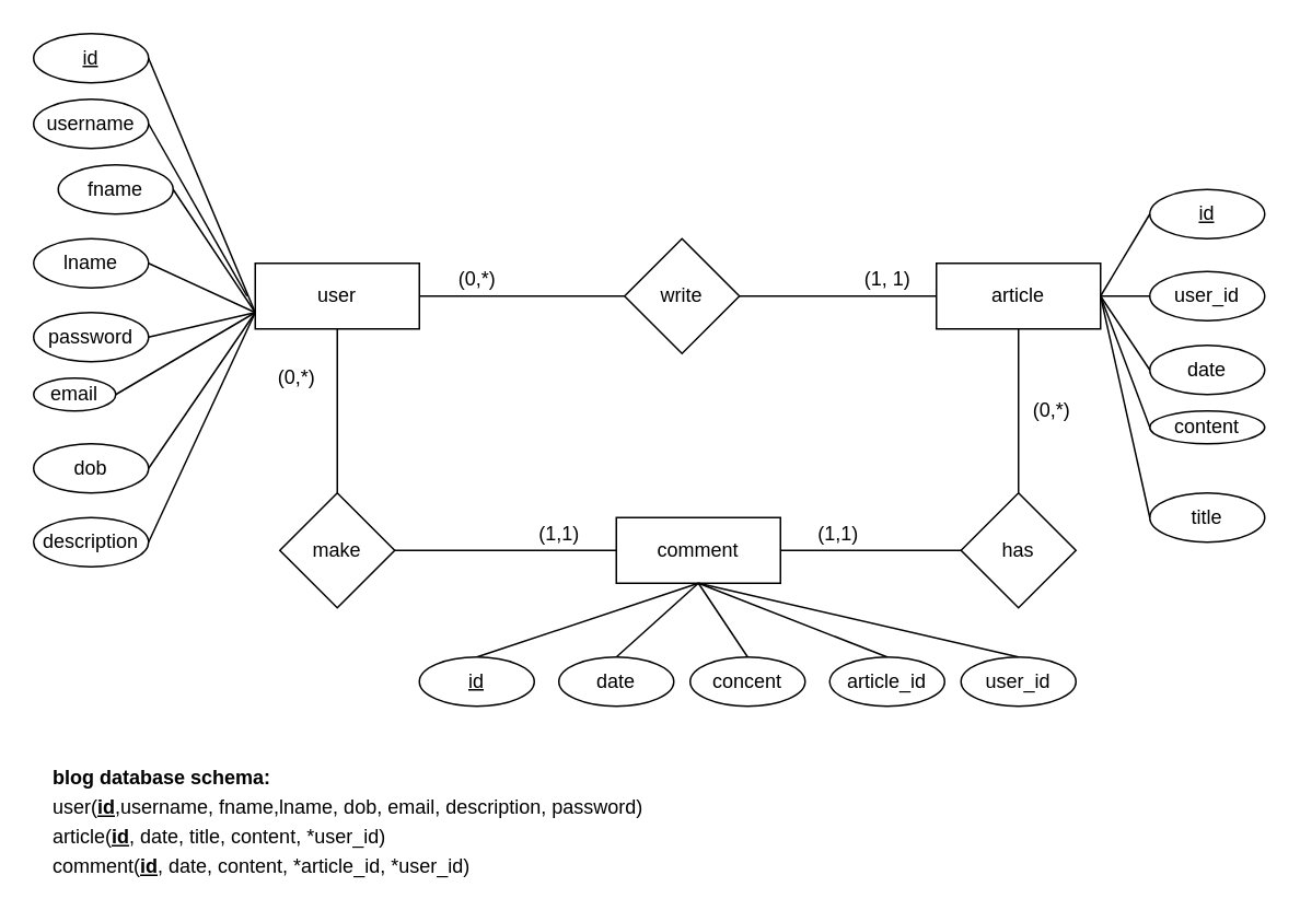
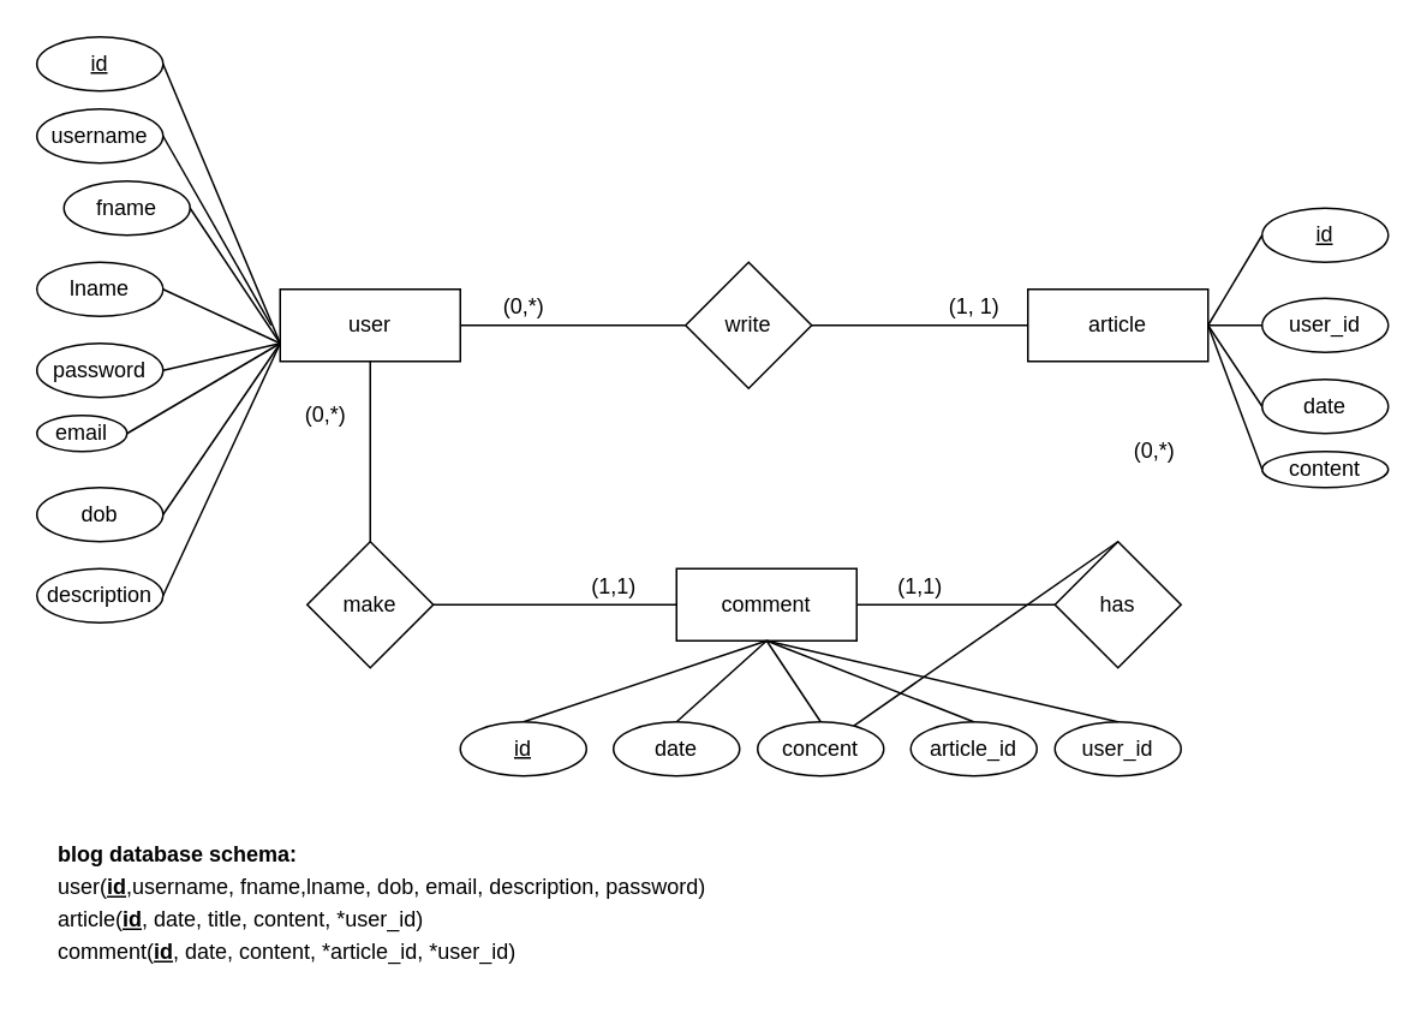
  <mxCell id="0" />
  <mxCell id="1" parent="0" />
  <mxCell id="2" value="user" style="whiteSpace=wrap;html=1;align=center;" parent="1" vertex="1"><mxGeometry x="155" y="160" width="100" height="40" as="geometry" /></mxCell>
  <mxCell id="3" value="comment" style="whiteSpace=wrap;html=1;align=center;" parent="1" vertex="1"><mxGeometry x="375" y="315" width="100" height="40" as="geometry" /></mxCell>
  <mxCell id="4" value="article" style="whiteSpace=wrap;html=1;align=center;" parent="1" vertex="1"><mxGeometry x="570" y="160" width="100" height="40" as="geometry" /></mxCell>
  <mxCell id="5" value="write" style="shape=rhombus;perimeter=rhombusPerimeter;whiteSpace=wrap;html=1;align=center;" parent="1" vertex="1"><mxGeometry x="380" y="145" width="70" height="70" as="geometry" /></mxCell>
  <mxCell id="6" value="has" style="shape=rhombus;perimeter=rhombusPerimeter;whiteSpace=wrap;html=1;align=center;" parent="1" vertex="1"><mxGeometry x="585" y="300" width="70" height="70" as="geometry" /></mxCell>
  <mxCell id="7" value="make" style="shape=rhombus;perimeter=rhombusPerimeter;whiteSpace=wrap;html=1;align=center;" parent="1" vertex="1"><mxGeometry x="170" y="300" width="70" height="70" as="geometry" /></mxCell>
  <mxCell id="8" value="" style="endArrow=none;html=1;exitX=1;exitY=0.5;exitDx=0;exitDy=0;entryX=0;entryY=0.5;entryDx=0;entryDy=0;" parent="1" source="2" target="5" edge="1"><mxGeometry width="50" height="50" relative="1" as="geometry"><mxPoint x="510" y="320" as="sourcePoint" /><mxPoint x="560" y="270" as="targetPoint" /></mxGeometry></mxCell>
  <mxCell id="9" value="" style="endArrow=none;html=1;exitX=1;exitY=0.5;exitDx=0;exitDy=0;entryX=0;entryY=0.5;entryDx=0;entryDy=0;" parent="1" source="5" target="4" edge="1"><mxGeometry width="50" height="50" relative="1" as="geometry"><mxPoint x="510" y="320" as="sourcePoint" /><mxPoint x="560" y="270" as="targetPoint" /></mxGeometry></mxCell>
  <mxCell id="10" value="" style="endArrow=none;html=1;exitX=0.5;exitY=1;exitDx=0;exitDy=0;entryX=0.5;entryY=0;entryDx=0;entryDy=0;" parent="1" source="2" target="7" edge="1"><mxGeometry width="50" height="50" relative="1" as="geometry"><mxPoint x="510" y="320" as="sourcePoint" /><mxPoint x="560" y="270" as="targetPoint" /></mxGeometry></mxCell>
  <mxCell id="11" value="" style="endArrow=none;html=1;exitX=1;exitY=0.5;exitDx=0;exitDy=0;entryX=0;entryY=0.5;entryDx=0;entryDy=0;" parent="1" source="7" target="3" edge="1"><mxGeometry width="50" height="50" relative="1" as="geometry"><mxPoint x="510" y="320" as="sourcePoint" /><mxPoint x="560" y="270" as="targetPoint" /></mxGeometry></mxCell>
  <mxCell id="12" value="" style="endArrow=none;html=1;exitX=1;exitY=0.5;exitDx=0;exitDy=0;entryX=0;entryY=0.5;entryDx=0;entryDy=0;" parent="1" source="3" target="6" edge="1"><mxGeometry width="50" height="50" relative="1" as="geometry"><mxPoint x="510" y="320" as="sourcePoint" /><mxPoint x="560" y="270" as="targetPoint" /></mxGeometry></mxCell>
- <mxCell id="13" value="" style="endArrow=none;html=1;entryX=0.5;entryY=1;entryDx=0;entryDy=0;exitX=0.5;exitY=0;exitDx=0;exitDy=0;" parent="1" source="6" target="4" edge="1"><mxGeometry width="50" height="50" relative="1" as="geometry"><mxPoint x="510" y="320" as="sourcePoint" /><mxPoint x="560" y="270" as="targetPoint" /></mxGeometry></mxCell>
+ <mxCell id="13" value="" style="endArrow=none;html=1;exitX=0.5;exitY=0;exitDx=0;exitDy=0;" parent="1" source="6" target="54" edge="1"><mxGeometry width="50" height="50" relative="1" as="geometry"><mxPoint x="510" y="320" as="sourcePoint" /><mxPoint x="560" y="270" as="targetPoint" /></mxGeometry></mxCell>
  <mxCell id="14" value="(1, 1)" style="text;html=1;align=center;verticalAlign=middle;resizable=0;points=[];autosize=1;" parent="1" vertex="1"><mxGeometry x="520" y="160" width="40" height="20" as="geometry" /></mxCell>
  <mxCell id="15" value="(0,*)" style="text;html=1;align=center;verticalAlign=middle;resizable=0;points=[];autosize=1;" parent="1" vertex="1"><mxGeometry x="270" y="160" width="40" height="20" as="geometry" /></mxCell>
  <mxCell id="16" value="(1,1)" style="text;html=1;align=center;verticalAlign=middle;resizable=0;points=[];autosize=1;" parent="1" vertex="1"><mxGeometry x="320" y="315" width="40" height="20" as="geometry" /></mxCell>
  <mxCell id="17" value="(0,*)" style="text;html=1;align=center;verticalAlign=middle;resizable=0;points=[];autosize=1;" parent="1" vertex="1"><mxGeometry x="160" y="220" width="40" height="20" as="geometry" /></mxCell>
  <mxCell id="18" value="(0,*)" style="text;html=1;align=center;verticalAlign=middle;resizable=0;points=[];autosize=1;" parent="1" vertex="1"><mxGeometry x="620" y="240" width="40" height="20" as="geometry" /></mxCell>
  <mxCell id="19" value="(1,1)" style="text;html=1;align=center;verticalAlign=middle;resizable=0;points=[];autosize=1;" parent="1" vertex="1"><mxGeometry x="490" y="315" width="40" height="20" as="geometry" /></mxCell>
  <mxCell id="20" value="date" style="ellipse;whiteSpace=wrap;html=1;align=center;" parent="1" vertex="1"><mxGeometry x="700" y="210" width="70" height="30" as="geometry" /></mxCell>
  <mxCell id="21" value="user_id" style="ellipse;whiteSpace=wrap;html=1;align=center;" parent="1" vertex="1"><mxGeometry x="700" y="165" width="70" height="30" as="geometry" /></mxCell>
  <mxCell id="22" value="&lt;u&gt;id&lt;/u&gt;" style="ellipse;whiteSpace=wrap;html=1;align=center;" parent="1" vertex="1"><mxGeometry x="700" y="115" width="70" height="30" as="geometry" /></mxCell>
  <mxCell id="23" value="email" style="ellipse;whiteSpace=wrap;html=1;align=center;" parent="1" vertex="1"><mxGeometry x="20" y="230" width="50" height="20" as="geometry" /></mxCell>
  <mxCell id="24" value="fname" style="ellipse;whiteSpace=wrap;html=1;align=center;" parent="1" vertex="1"><mxGeometry x="35" y="100" width="70" height="30" as="geometry" /></mxCell>
  <mxCell id="25" value="password" style="ellipse;whiteSpace=wrap;html=1;align=center;" parent="1" vertex="1"><mxGeometry x="20" y="190" width="70" height="30" as="geometry" /></mxCell>
  <mxCell id="26" value="article_id" style="ellipse;whiteSpace=wrap;html=1;align=center;" parent="1" vertex="1"><mxGeometry x="505" y="400" width="70" height="30" as="geometry" /></mxCell>
  <mxCell id="27" value="" style="endArrow=none;html=1;exitX=0;exitY=0.5;exitDx=0;exitDy=0;" parent="1" source="22" edge="1"><mxGeometry width="50" height="50" relative="1" as="geometry"><mxPoint x="510" y="320" as="sourcePoint" /><mxPoint x="670" y="180" as="targetPoint" /></mxGeometry></mxCell>
  <mxCell id="28" value="" style="endArrow=none;html=1;entryX=0;entryY=0.5;entryDx=0;entryDy=0;exitX=1;exitY=0.5;exitDx=0;exitDy=0;" parent="1" source="4" target="21" edge="1"><mxGeometry width="50" height="50" relative="1" as="geometry"><mxPoint x="510" y="320" as="sourcePoint" /><mxPoint x="560" y="270" as="targetPoint" /></mxGeometry></mxCell>
  <mxCell id="29" value="" style="endArrow=none;html=1;exitX=0;exitY=0.5;exitDx=0;exitDy=0;" parent="1" source="20" edge="1"><mxGeometry width="50" height="50" relative="1" as="geometry"><mxPoint x="725" y="150" as="sourcePoint" /><mxPoint x="670" y="180" as="targetPoint" /></mxGeometry></mxCell>
  <mxCell id="30" value="&lt;u&gt;id&lt;/u&gt;" style="ellipse;whiteSpace=wrap;html=1;align=center;" parent="1" vertex="1"><mxGeometry x="20" y="20" width="70" height="30" as="geometry" /></mxCell>
  <mxCell id="31" value="" style="endArrow=none;html=1;exitX=1;exitY=0.5;exitDx=0;exitDy=0;" parent="1" source="25" edge="1"><mxGeometry width="50" height="50" relative="1" as="geometry"><mxPoint x="510" y="320" as="sourcePoint" /><mxPoint x="155" y="190" as="targetPoint" /></mxGeometry></mxCell>
  <mxCell id="32" value="" style="endArrow=none;html=1;exitX=1;exitY=0.5;exitDx=0;exitDy=0;entryX=0;entryY=0.75;entryDx=0;entryDy=0;" parent="1" source="30" target="2" edge="1"><mxGeometry width="50" height="50" relative="1" as="geometry"><mxPoint x="120" y="185" as="sourcePoint" /><mxPoint x="155" y="170" as="targetPoint" /></mxGeometry></mxCell>
  <mxCell id="33" value="" style="endArrow=none;html=1;exitX=1;exitY=0.5;exitDx=0;exitDy=0;entryX=0;entryY=0.75;entryDx=0;entryDy=0;" parent="1" source="23" target="2" edge="1"><mxGeometry width="50" height="50" relative="1" as="geometry"><mxPoint x="109.749" y="145.607" as="sourcePoint" /><mxPoint x="165" y="180" as="targetPoint" /></mxGeometry></mxCell>
  <mxCell id="34" value="" style="endArrow=none;html=1;exitX=1;exitY=0.5;exitDx=0;exitDy=0;entryX=0;entryY=0.75;entryDx=0;entryDy=0;" parent="1" source="24" target="2" edge="1"><mxGeometry width="50" height="50" relative="1" as="geometry"><mxPoint x="119.749" y="155.607" as="sourcePoint" /><mxPoint x="150" y="170" as="targetPoint" /></mxGeometry></mxCell>
  <mxCell id="35" value="dob" style="ellipse;whiteSpace=wrap;html=1;align=center;" parent="1" vertex="1"><mxGeometry x="20" y="270" width="70" height="30" as="geometry" /></mxCell>
  <mxCell id="36" value="" style="endArrow=none;html=1;exitX=1;exitY=0.5;exitDx=0;exitDy=0;entryX=0;entryY=0.75;entryDx=0;entryDy=0;" parent="1" source="35" target="2" edge="1"><mxGeometry width="50" height="50" relative="1" as="geometry"><mxPoint x="100" y="255" as="sourcePoint" /><mxPoint x="150" y="190" as="targetPoint" /></mxGeometry></mxCell>
  <mxCell id="37" value="" style="endArrow=none;html=1;exitX=0.5;exitY=0;exitDx=0;exitDy=0;entryX=0.5;entryY=1;entryDx=0;entryDy=0;" parent="1" source="56" target="3" edge="1"><mxGeometry width="50" height="50" relative="1" as="geometry"><mxPoint x="285" y="400" as="sourcePoint" /><mxPoint x="560" y="270" as="targetPoint" /></mxGeometry></mxCell>
  <mxCell id="38" value="" style="endArrow=none;html=1;exitX=0.5;exitY=0;exitDx=0;exitDy=0;entryX=0.5;entryY=1;entryDx=0;entryDy=0;" parent="1" source="26" target="3" edge="1"><mxGeometry width="50" height="50" relative="1" as="geometry"><mxPoint x="120" y="275" as="sourcePoint" /><mxPoint x="185" y="220" as="targetPoint" /></mxGeometry></mxCell>
  <mxCell id="39" value="date" style="ellipse;whiteSpace=wrap;html=1;align=center;" parent="1" vertex="1"><mxGeometry x="340" y="400" width="70" height="30" as="geometry" /></mxCell>
  <mxCell id="40" value="" style="endArrow=none;html=1;exitX=0.5;exitY=1;exitDx=0;exitDy=0;entryX=0.5;entryY=0;entryDx=0;entryDy=0;" parent="1" source="3" target="39" edge="1"><mxGeometry width="50" height="50" relative="1" as="geometry"><mxPoint x="460" y="365" as="sourcePoint" /><mxPoint x="185" y="220" as="targetPoint" /></mxGeometry></mxCell>
  <mxCell id="41" value="&lt;p style=&quot;line-height: 150%&quot;&gt;&lt;b&gt;blog database schema:&lt;/b&gt;&lt;br&gt;&lt;span&gt;user(&lt;/span&gt;&lt;b&gt;&lt;u&gt;id&lt;/u&gt;&lt;/b&gt;&lt;span&gt;,username, fname,lname, dob, email, description, password)&lt;/span&gt;&lt;br&gt;&lt;span&gt;article(&lt;/span&gt;&lt;b&gt;&lt;u&gt;id&lt;/u&gt;&lt;/b&gt;&lt;span&gt;, date, title, content, *user_id)&lt;/span&gt;&lt;br&gt;&lt;span&gt;comment(&lt;/span&gt;&lt;b&gt;&lt;u&gt;id&lt;/u&gt;&lt;/b&gt;&lt;span&gt;, date, content, *article_id, *user_id)&lt;/span&gt;&lt;br&gt;&lt;/p&gt;" style="text;html=1;strokeColor=none;fillColor=none;align=left;verticalAlign=middle;whiteSpace=wrap;rounded=0;" parent="1" vertex="1"><mxGeometry x="30" y="460" width="415" height="80" as="geometry" /></mxCell>
  <mxCell id="42" value="lname" style="ellipse;whiteSpace=wrap;html=1;align=center;" parent="1" vertex="1"><mxGeometry x="20" y="145" width="70" height="30" as="geometry" /></mxCell>
  <mxCell id="43" value="" style="endArrow=none;html=1;exitX=1;exitY=0.5;exitDx=0;exitDy=0;entryX=0;entryY=0.75;entryDx=0;entryDy=0;" parent="1" source="42" target="2" edge="1"><mxGeometry width="50" height="50" relative="1" as="geometry"><mxPoint x="510" y="320" as="sourcePoint" /><mxPoint x="560" y="270" as="targetPoint" /></mxGeometry></mxCell>
  <mxCell id="44" value="description" style="ellipse;whiteSpace=wrap;html=1;align=center;" parent="1" vertex="1"><mxGeometry x="20" y="315" width="70" height="30" as="geometry" /></mxCell>
  <mxCell id="45" value="" style="endArrow=none;html=1;exitX=1;exitY=0.5;exitDx=0;exitDy=0;entryX=0;entryY=0.75;entryDx=0;entryDy=0;" parent="1" source="44" target="2" edge="1"><mxGeometry width="50" height="50" relative="1" as="geometry"><mxPoint x="510" y="320" as="sourcePoint" /><mxPoint x="560" y="270" as="targetPoint" /></mxGeometry></mxCell>
  <mxCell id="46" value="username" style="ellipse;whiteSpace=wrap;html=1;align=center;" parent="1" vertex="1"><mxGeometry x="20" y="60" width="70" height="30" as="geometry" /></mxCell>
  <mxCell id="47" value="" style="endArrow=none;html=1;exitX=1;exitY=0.5;exitDx=0;exitDy=0;" parent="1" source="46" edge="1"><mxGeometry width="50" height="50" relative="1" as="geometry"><mxPoint x="420" y="290" as="sourcePoint" /><mxPoint x="150" y="180" as="targetPoint" /></mxGeometry></mxCell>
  <mxCell id="48" value="content" style="ellipse;whiteSpace=wrap;html=1;align=center;" vertex="1" parent="1"><mxGeometry x="700" y="250" width="70" height="20" as="geometry" /></mxCell>
  <mxCell id="49" value="" style="endArrow=none;html=1;entryX=0;entryY=0.5;entryDx=0;entryDy=0;exitX=1;exitY=0.5;exitDx=0;exitDy=0;" edge="1" parent="1" source="4" target="48"><mxGeometry width="50" height="50" relative="1" as="geometry"><mxPoint x="390" y="320" as="sourcePoint" /><mxPoint x="440" y="270" as="targetPoint" /></mxGeometry></mxCell>
- <mxCell id="50" value="title" style="ellipse;whiteSpace=wrap;html=1;align=center;" vertex="1" parent="1"><mxGeometry x="700" y="300" width="70" height="30" as="geometry" /></mxCell>
- <mxCell id="51" value="" style="endArrow=none;html=1;exitX=0;exitY=0.5;exitDx=0;exitDy=0;entryX=1;entryY=0.5;entryDx=0;entryDy=0;" edge="1" parent="1" source="50" target="4"><mxGeometry width="50" height="50" relative="1" as="geometry"><mxPoint x="390" y="320" as="sourcePoint" /><mxPoint x="440" y="270" as="targetPoint" /></mxGeometry></mxCell>
  <mxCell id="52" value="user_id" style="ellipse;whiteSpace=wrap;html=1;align=center;" vertex="1" parent="1"><mxGeometry x="585" y="400" width="70" height="30" as="geometry" /></mxCell>
  <mxCell id="53" value="" style="endArrow=none;html=1;exitX=0.5;exitY=0;exitDx=0;exitDy=0;entryX=0.5;entryY=1;entryDx=0;entryDy=0;" edge="1" parent="1" source="52" target="3"><mxGeometry width="50" height="50" relative="1" as="geometry"><mxPoint x="390" y="320" as="sourcePoint" /><mxPoint x="440" y="270" as="targetPoint" /></mxGeometry></mxCell>
  <mxCell id="54" value="concent" style="ellipse;whiteSpace=wrap;html=1;align=center;" vertex="1" parent="1"><mxGeometry x="420" y="400" width="70" height="30" as="geometry" /></mxCell>
  <mxCell id="55" value="" style="endArrow=none;html=1;exitX=0.5;exitY=0;exitDx=0;exitDy=0;entryX=0.5;entryY=1;entryDx=0;entryDy=0;" edge="1" parent="1" source="54" target="3"><mxGeometry width="50" height="50" relative="1" as="geometry"><mxPoint x="390" y="320" as="sourcePoint" /><mxPoint x="440" y="270" as="targetPoint" /></mxGeometry></mxCell>
  <mxCell id="56" value="id" style="ellipse;whiteSpace=wrap;html=1;align=center;fontStyle=4;" vertex="1" parent="1"><mxGeometry x="255" y="400" width="70" height="30" as="geometry" /></mxCell>
